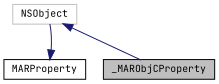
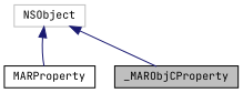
  digraph {
    fontname="JetBrains Mono"
    node [color=black fillcolor=white fontname="JetBrains Mono" fontsize=10 shape=record style=filled]
    edge [color=midnightblue dir=back fontname="JetBrains Mono" fontsize=10 labelfontname=Helvetica labelfontsize=10 style=solid]
    n1 [fillcolor=grey75 fontcolor=black height=0.2 label=_MARObjCProperty width=0.4]
    n2 [height=0.2 label=MARProperty width=0.4]
    n3 [color=grey75 height=0.2 label=NSObject width=0.4]
    n3 -> n1
-   n2 -> n3
+   n3 -> n2
  }
